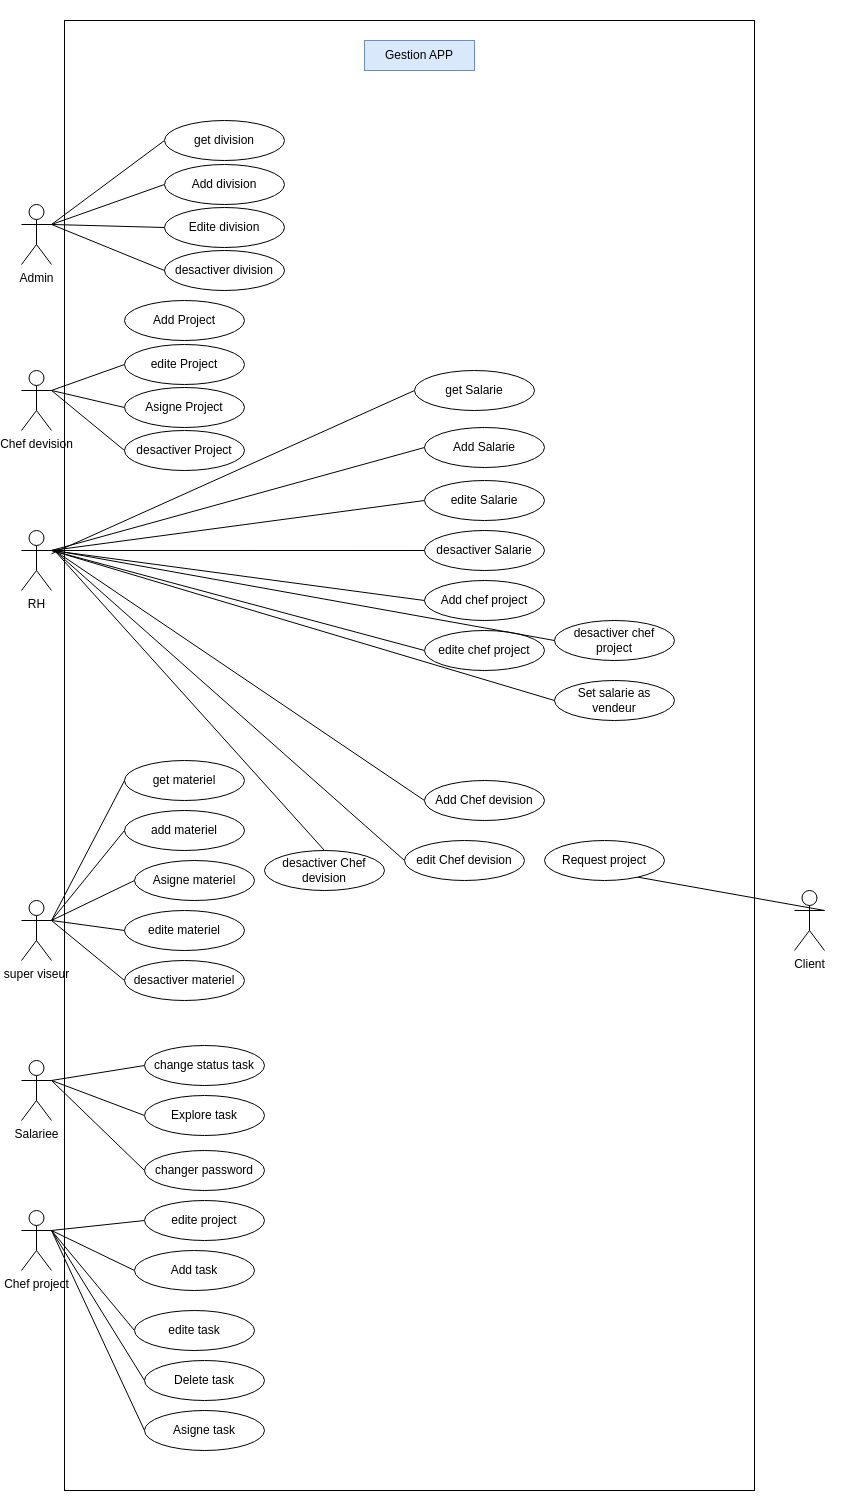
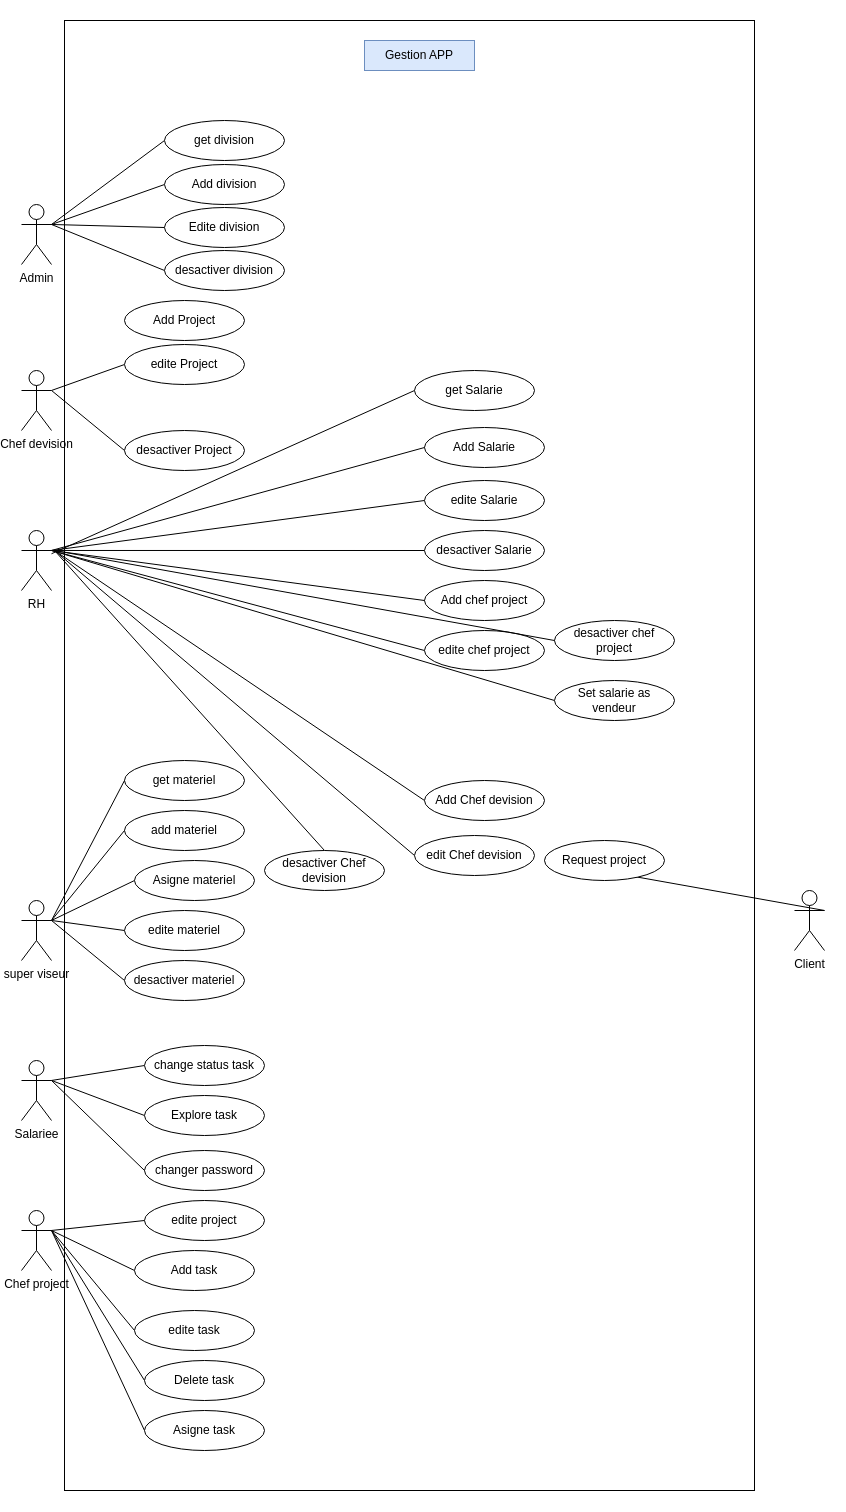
  <mxCell id="0" />
  <mxCell id="1" parent="0" />
  <mxCell id="2" value="" style="rounded=0;whiteSpace=wrap;html=1;" parent="1" vertex="1"><mxGeometry x="63" y="20" width="690" height="1470" as="geometry" /></mxCell>
  <mxCell id="3" style="edgeStyle=none;rounded=0;orthogonalLoop=1;jettySize=auto;html=1;exitX=1;exitY=0.333;exitDx=0;exitDy=0;exitPerimeter=0;entryX=0;entryY=0.5;entryDx=0;entryDy=0;endArrow=none;endFill=0;" parent="1" source="7" target="32" edge="1"><mxGeometry relative="1" as="geometry" /></mxCell>
  <mxCell id="4" style="edgeStyle=none;rounded=0;orthogonalLoop=1;jettySize=auto;html=1;exitX=1;exitY=0.333;exitDx=0;exitDy=0;exitPerimeter=0;entryX=0;entryY=0.5;entryDx=0;entryDy=0;endArrow=none;endFill=0;" parent="1" source="7" target="29" edge="1"><mxGeometry relative="1" as="geometry" /></mxCell>
  <mxCell id="5" style="edgeStyle=none;rounded=0;orthogonalLoop=1;jettySize=auto;html=1;exitX=1;exitY=0.333;exitDx=0;exitDy=0;exitPerimeter=0;entryX=0;entryY=0.5;entryDx=0;entryDy=0;endArrow=none;endFill=0;" parent="1" source="7" target="30" edge="1"><mxGeometry relative="1" as="geometry" /></mxCell>
  <mxCell id="6" style="edgeStyle=none;rounded=0;orthogonalLoop=1;jettySize=auto;html=1;exitX=1;exitY=0.333;exitDx=0;exitDy=0;exitPerimeter=0;entryX=0;entryY=0.5;entryDx=0;entryDy=0;endArrow=none;endFill=0;" parent="1" source="7" target="31" edge="1"><mxGeometry relative="1" as="geometry" /></mxCell>
  <mxCell id="7" value="Admin" style="shape=umlActor;verticalLabelPosition=bottom;verticalAlign=top;html=1;outlineConnect=0;" parent="1" vertex="1"><mxGeometry x="20" y="204" width="30" height="60" as="geometry" /></mxCell>
  <mxCell id="8" style="edgeStyle=none;rounded=0;orthogonalLoop=1;jettySize=auto;html=1;exitX=1;exitY=0.333;exitDx=0;exitDy=0;exitPerimeter=0;entryX=0;entryY=0.5;entryDx=0;entryDy=0;endArrow=none;endFill=0;" parent="1" source="11" target="44" edge="1"><mxGeometry relative="1" as="geometry" /></mxCell>
- <mxCell id="9" style="edgeStyle=none;rounded=0;orthogonalLoop=1;jettySize=auto;html=1;exitX=1;exitY=0.333;exitDx=0;exitDy=0;exitPerimeter=0;entryX=0;entryY=0.5;entryDx=0;entryDy=0;endArrow=none;endFill=0;" parent="1" source="11" target="45" edge="1"><mxGeometry relative="1" as="geometry" /></mxCell>
  <mxCell id="10" style="edgeStyle=none;rounded=0;orthogonalLoop=1;jettySize=auto;html=1;exitX=1;exitY=0.333;exitDx=0;exitDy=0;exitPerimeter=0;entryX=0;entryY=0.5;entryDx=0;entryDy=0;endArrow=none;endFill=0;" parent="1" source="11" target="47" edge="1"><mxGeometry relative="1" as="geometry" /></mxCell>
  <mxCell id="11" value="Chef devision" style="shape=umlActor;verticalLabelPosition=bottom;verticalAlign=top;html=1;outlineConnect=0;" parent="1" vertex="1"><mxGeometry x="20" y="370" width="30" height="60" as="geometry" /></mxCell>
  <mxCell id="12" style="edgeStyle=none;rounded=0;orthogonalLoop=1;jettySize=auto;html=1;exitX=1;exitY=0.333;exitDx=0;exitDy=0;exitPerimeter=0;entryX=0;entryY=0.5;entryDx=0;entryDy=0;endArrow=none;endFill=0;" parent="1" source="13" target="43" edge="1"><mxGeometry relative="1" as="geometry" /></mxCell>
  <mxCell id="13" value="RH" style="shape=umlActor;verticalLabelPosition=bottom;verticalAlign=top;html=1;outlineConnect=0;" parent="1" vertex="1"><mxGeometry x="20" y="530" width="30" height="60" as="geometry" /></mxCell>
  <mxCell id="14" style="edgeStyle=none;rounded=0;orthogonalLoop=1;jettySize=auto;html=1;exitX=1;exitY=0.333;exitDx=0;exitDy=0;exitPerimeter=0;entryX=0;entryY=0.5;entryDx=0;entryDy=0;endArrow=none;endFill=0;" parent="1" source="17" target="39" edge="1"><mxGeometry relative="1" as="geometry" /></mxCell>
  <mxCell id="15" style="edgeStyle=none;rounded=0;orthogonalLoop=1;jettySize=auto;html=1;exitX=1;exitY=0.333;exitDx=0;exitDy=0;exitPerimeter=0;entryX=0;entryY=0.5;entryDx=0;entryDy=0;endArrow=none;endFill=0;" parent="1" source="17" target="60" edge="1"><mxGeometry relative="1" as="geometry" /></mxCell>
  <mxCell id="16" style="edgeStyle=none;rounded=0;orthogonalLoop=1;jettySize=auto;html=1;exitX=1;exitY=0.333;exitDx=0;exitDy=0;exitPerimeter=0;entryX=0;entryY=0.5;entryDx=0;entryDy=0;endArrow=none;endFill=0;" parent="1" source="17" target="61" edge="1"><mxGeometry relative="1" as="geometry" /></mxCell>
  <mxCell id="17" value="super viseur" style="shape=umlActor;verticalLabelPosition=bottom;verticalAlign=top;html=1;outlineConnect=0;" parent="1" vertex="1"><mxGeometry x="20" y="900" width="30" height="60" as="geometry" /></mxCell>
  <mxCell id="18" style="edgeStyle=none;rounded=0;orthogonalLoop=1;jettySize=auto;html=1;exitX=1;exitY=0.333;exitDx=0;exitDy=0;exitPerimeter=0;entryX=0;entryY=0.5;entryDx=0;entryDy=0;endArrow=none;endFill=0;" parent="1" source="23" target="35" edge="1"><mxGeometry relative="1" as="geometry" /></mxCell>
  <mxCell id="19" style="edgeStyle=none;rounded=0;orthogonalLoop=1;jettySize=auto;html=1;exitX=1;exitY=0.333;exitDx=0;exitDy=0;exitPerimeter=0;entryX=0;entryY=0.5;entryDx=0;entryDy=0;endArrow=none;endFill=0;" parent="1" source="23" target="36" edge="1"><mxGeometry relative="1" as="geometry" /></mxCell>
  <mxCell id="20" style="edgeStyle=none;rounded=0;orthogonalLoop=1;jettySize=auto;html=1;exitX=1;exitY=0.333;exitDx=0;exitDy=0;exitPerimeter=0;entryX=0;entryY=0.5;entryDx=0;entryDy=0;endArrow=none;endFill=0;" parent="1" source="23" target="37" edge="1"><mxGeometry relative="1" as="geometry" /></mxCell>
  <mxCell id="21" style="edgeStyle=none;rounded=0;orthogonalLoop=1;jettySize=auto;html=1;exitX=1;exitY=0.333;exitDx=0;exitDy=0;exitPerimeter=0;entryX=0;entryY=0.5;entryDx=0;entryDy=0;endArrow=none;endFill=0;" parent="1" source="23" target="38" edge="1"><mxGeometry relative="1" as="geometry" /></mxCell>
  <mxCell id="22" style="edgeStyle=none;rounded=0;orthogonalLoop=1;jettySize=auto;html=1;exitX=1;exitY=0.333;exitDx=0;exitDy=0;exitPerimeter=0;entryX=0;entryY=0.5;entryDx=0;entryDy=0;endArrow=none;endFill=0;" parent="1" source="23" target="58" edge="1"><mxGeometry relative="1" as="geometry" /></mxCell>
  <mxCell id="23" value="Chef project" style="shape=umlActor;verticalLabelPosition=bottom;verticalAlign=top;html=1;outlineConnect=0;" parent="1" vertex="1"><mxGeometry x="20" y="1210" width="30" height="60" as="geometry" /></mxCell>
  <mxCell id="24" style="edgeStyle=none;rounded=0;orthogonalLoop=1;jettySize=auto;html=1;exitX=1;exitY=0.333;exitDx=0;exitDy=0;exitPerimeter=0;entryX=0;entryY=0.5;entryDx=0;entryDy=0;endArrow=none;endFill=0;" parent="1" source="26" target="34" edge="1"><mxGeometry relative="1" as="geometry" /></mxCell>
  <mxCell id="25" style="edgeStyle=none;rounded=0;orthogonalLoop=1;jettySize=auto;html=1;exitX=1;exitY=0.333;exitDx=0;exitDy=0;exitPerimeter=0;entryX=0;entryY=0.5;entryDx=0;entryDy=0;endArrow=none;endFill=0;" parent="1" source="26" target="33" edge="1"><mxGeometry relative="1" as="geometry" /></mxCell>
  <mxCell id="26" value="Salariee" style="shape=umlActor;verticalLabelPosition=bottom;verticalAlign=top;html=1;outlineConnect=0;" parent="1" vertex="1"><mxGeometry x="20" y="1060" width="30" height="60" as="geometry" /></mxCell>
  <mxCell id="27" style="edgeStyle=none;rounded=0;orthogonalLoop=1;jettySize=auto;html=1;exitX=1;exitY=0.333;exitDx=0;exitDy=0;exitPerimeter=0;entryX=0;entryY=0.5;entryDx=0;entryDy=0;endArrow=none;endFill=0;" parent="1" source="28" target="40" edge="1"><mxGeometry relative="1" as="geometry" /></mxCell>
  <mxCell id="28" value="Client" style="shape=umlActor;verticalLabelPosition=bottom;verticalAlign=top;html=1;outlineConnect=0;" parent="1" vertex="1"><mxGeometry x="793" y="890" width="30" height="60" as="geometry" /></mxCell>
  <mxCell id="29" value="Add division" style="ellipse;whiteSpace=wrap;html=1;" parent="1" vertex="1"><mxGeometry x="163" y="164" width="120" height="40" as="geometry" /></mxCell>
  <mxCell id="30" value="Edite division" style="ellipse;whiteSpace=wrap;html=1;" parent="1" vertex="1"><mxGeometry x="163" y="207" width="120" height="40" as="geometry" /></mxCell>
  <mxCell id="31" value="desactiver division" style="ellipse;whiteSpace=wrap;html=1;" parent="1" vertex="1"><mxGeometry x="163" y="250" width="120" height="40" as="geometry" /></mxCell>
  <mxCell id="32" value="get division" style="ellipse;whiteSpace=wrap;html=1;" parent="1" vertex="1"><mxGeometry x="163" y="120" width="120" height="40" as="geometry" /></mxCell>
  <mxCell id="33" value="Explore task" style="ellipse;whiteSpace=wrap;html=1;" parent="1" vertex="1"><mxGeometry x="143" y="1095" width="120" height="40" as="geometry" /></mxCell>
  <mxCell id="34" value="change status task" style="ellipse;whiteSpace=wrap;html=1;" parent="1" vertex="1"><mxGeometry x="143" y="1045" width="120" height="40" as="geometry" /></mxCell>
  <mxCell id="35" value="edite project" style="ellipse;whiteSpace=wrap;html=1;" parent="1" vertex="1"><mxGeometry x="143" y="1200" width="120" height="40" as="geometry" /></mxCell>
  <mxCell id="36" value="edite task" style="ellipse;whiteSpace=wrap;html=1;" parent="1" vertex="1"><mxGeometry x="133" y="1310" width="120" height="40" as="geometry" /></mxCell>
  <mxCell id="37" value="Add task" style="ellipse;whiteSpace=wrap;html=1;" parent="1" vertex="1"><mxGeometry x="133" y="1250" width="120" height="40" as="geometry" /></mxCell>
  <mxCell id="38" value="Asigne task" style="ellipse;whiteSpace=wrap;html=1;" parent="1" vertex="1"><mxGeometry x="143" y="1410" width="120" height="40" as="geometry" /></mxCell>
  <mxCell id="39" value="Asigne materiel" style="ellipse;whiteSpace=wrap;html=1;" parent="1" vertex="1"><mxGeometry x="133" y="860" width="120" height="40" as="geometry" /></mxCell>
  <mxCell id="40" value="Request project" style="ellipse;whiteSpace=wrap;html=1;" parent="1" vertex="1"><mxGeometry x="543" y="840" width="120" height="40" as="geometry" /></mxCell>
  <mxCell id="41" value="Add Salarie" style="ellipse;whiteSpace=wrap;html=1;" parent="1" vertex="1"><mxGeometry x="423" y="427" width="120" height="40" as="geometry" /></mxCell>
  <mxCell id="42" value="Add chef project" style="ellipse;whiteSpace=wrap;html=1;" parent="1" vertex="1"><mxGeometry x="423" y="580" width="120" height="40" as="geometry" /></mxCell>
  <mxCell id="43" value="Set salarie as vendeur" style="ellipse;whiteSpace=wrap;html=1;" parent="1" vertex="1"><mxGeometry x="553" y="680" width="120" height="40" as="geometry" /></mxCell>
  <mxCell id="44" value="edite Project" style="ellipse;whiteSpace=wrap;html=1;" parent="1" vertex="1"><mxGeometry x="123" y="344" width="120" height="40" as="geometry" /></mxCell>
- <mxCell id="45" value="Asigne Project" style="ellipse;whiteSpace=wrap;html=1;" parent="1" vertex="1"><mxGeometry x="123" y="387" width="120" height="40" as="geometry" /></mxCell>
  <mxCell id="46" value="Add Project" style="ellipse;whiteSpace=wrap;html=1;" parent="1" vertex="1"><mxGeometry x="123" y="300" width="120" height="40" as="geometry" /></mxCell>
  <mxCell id="47" value="desactiver Project" style="ellipse;whiteSpace=wrap;html=1;" parent="1" vertex="1"><mxGeometry x="123" y="430" width="120" height="40" as="geometry" /></mxCell>
  <mxCell id="48" style="edgeStyle=none;rounded=0;orthogonalLoop=1;jettySize=auto;html=1;entryX=0;entryY=0.5;entryDx=0;entryDy=0;endArrow=none;endFill=0;" parent="1" source="13" target="55" edge="1"><mxGeometry relative="1" as="geometry"><mxPoint x="253" y="510" as="sourcePoint" /></mxGeometry></mxCell>
  <mxCell id="49" style="edgeStyle=none;rounded=0;orthogonalLoop=1;jettySize=auto;html=1;exitX=1;exitY=0.333;exitDx=0;exitDy=0;entryX=0;entryY=0.5;entryDx=0;entryDy=0;endArrow=none;endFill=0;exitPerimeter=0;" parent="1" source="13" target="41" edge="1"><mxGeometry relative="1" as="geometry"><mxPoint x="253" y="510" as="sourcePoint" /></mxGeometry></mxCell>
  <mxCell id="50" style="edgeStyle=none;rounded=0;orthogonalLoop=1;jettySize=auto;html=1;exitX=1;exitY=0.333;exitDx=0;exitDy=0;entryX=0;entryY=0.5;entryDx=0;entryDy=0;endArrow=none;endFill=0;exitPerimeter=0;" parent="1" source="13" target="54" edge="1"><mxGeometry relative="1" as="geometry"><mxPoint x="253" y="510" as="sourcePoint" /></mxGeometry></mxCell>
  <mxCell id="51" style="edgeStyle=none;rounded=0;orthogonalLoop=1;jettySize=auto;html=1;exitX=1;exitY=0.333;exitDx=0;exitDy=0;entryX=0;entryY=0.5;entryDx=0;entryDy=0;endArrow=none;endFill=0;exitPerimeter=0;" parent="1" source="13" target="56" edge="1"><mxGeometry relative="1" as="geometry"><mxPoint x="253" y="510" as="sourcePoint" /></mxGeometry></mxCell>
  <mxCell id="52" style="edgeStyle=none;rounded=0;orthogonalLoop=1;jettySize=auto;html=1;exitX=1;exitY=0.333;exitDx=0;exitDy=0;entryX=0;entryY=0.5;entryDx=0;entryDy=0;endArrow=none;endFill=0;exitPerimeter=0;" parent="1" source="13" target="42" edge="1"><mxGeometry relative="1" as="geometry"><mxPoint x="253" y="570" as="sourcePoint" /></mxGeometry></mxCell>
  <mxCell id="53" style="edgeStyle=none;rounded=0;orthogonalLoop=1;jettySize=auto;html=1;exitX=1;exitY=0.333;exitDx=0;exitDy=0;entryX=0;entryY=0.5;entryDx=0;entryDy=0;endArrow=none;endFill=0;exitPerimeter=0;" parent="1" source="13" target="57" edge="1"><mxGeometry relative="1" as="geometry"><mxPoint x="253" y="570" as="sourcePoint" /></mxGeometry></mxCell>
  <mxCell id="54" value="edite Salarie" style="ellipse;whiteSpace=wrap;html=1;" parent="1" vertex="1"><mxGeometry x="423" y="480" width="120" height="40" as="geometry" /></mxCell>
  <mxCell id="55" value="get Salarie" style="ellipse;whiteSpace=wrap;html=1;" parent="1" vertex="1"><mxGeometry x="413" y="370" width="120" height="40" as="geometry" /></mxCell>
  <mxCell id="56" value="desactiver Salarie" style="ellipse;whiteSpace=wrap;html=1;" parent="1" vertex="1"><mxGeometry x="423" y="530" width="120" height="40" as="geometry" /></mxCell>
  <mxCell id="57" value="edite chef project" style="ellipse;whiteSpace=wrap;html=1;" parent="1" vertex="1"><mxGeometry x="423" y="630" width="120" height="40" as="geometry" /></mxCell>
  <mxCell id="58" value="Delete task" style="ellipse;whiteSpace=wrap;html=1;" parent="1" vertex="1"><mxGeometry x="143" y="1360" width="120" height="40" as="geometry" /></mxCell>
  <mxCell id="59" style="edgeStyle=none;rounded=0;orthogonalLoop=1;jettySize=auto;html=1;exitX=0;exitY=0.333;exitDx=0;exitDy=0;exitPerimeter=0;endArrow=none;endFill=0;" parent="1" source="28" target="28" edge="1"><mxGeometry relative="1" as="geometry" /></mxCell>
  <mxCell id="60" value="edite materiel" style="ellipse;whiteSpace=wrap;html=1;" parent="1" vertex="1"><mxGeometry x="123" y="910" width="120" height="40" as="geometry" /></mxCell>
  <mxCell id="61" value="desactiver materiel" style="ellipse;whiteSpace=wrap;html=1;" parent="1" vertex="1"><mxGeometry x="123" y="960" width="120" height="40" as="geometry" /></mxCell>
  <mxCell id="62" value="Gestion APP" style="text;html=1;strokeColor=#6c8ebf;fillColor=#dae8fc;align=center;verticalAlign=middle;whiteSpace=wrap;rounded=0;" parent="1" vertex="1"><mxGeometry x="363" y="40" width="110" height="30" as="geometry" /></mxCell>
  <mxCell id="63" style="edgeStyle=none;rounded=0;orthogonalLoop=1;jettySize=auto;html=1;exitX=0;exitY=0.5;exitDx=0;exitDy=0;endArrow=none;endFill=0;" parent="1" source="64" edge="1"><mxGeometry relative="1" as="geometry"><mxPoint x="53" y="550" as="targetPoint" /></mxGeometry></mxCell>
  <mxCell id="64" value="Add Chef devision" style="ellipse;whiteSpace=wrap;html=1;" parent="1" vertex="1"><mxGeometry x="423" y="780" width="120" height="40" as="geometry" /></mxCell>
  <mxCell id="65" style="edgeStyle=none;rounded=0;orthogonalLoop=1;jettySize=auto;html=1;exitX=0;exitY=0.5;exitDx=0;exitDy=0;endArrow=none;endFill=0;" parent="1" source="66" edge="1"><mxGeometry relative="1" as="geometry"><mxPoint x="53" y="550" as="targetPoint" /></mxGeometry></mxCell>
- <mxCell id="66" value="edit Chef devision" style="ellipse;whiteSpace=wrap;html=1;" parent="1" vertex="1"><mxGeometry x="403" y="840" width="120" height="40" as="geometry" /></mxCell>
+ <mxCell id="66" value="edit Chef devision" style="ellipse;whiteSpace=wrap;html=1;" parent="1" vertex="1"><mxGeometry x="413" y="835" width="120" height="40" as="geometry" /></mxCell>
  <mxCell id="67" style="edgeStyle=none;rounded=0;orthogonalLoop=1;jettySize=auto;html=1;exitX=0.5;exitY=0;exitDx=0;exitDy=0;endArrow=none;endFill=0;" parent="1" source="68" edge="1"><mxGeometry relative="1" as="geometry"><mxPoint x="53" y="550" as="targetPoint" /></mxGeometry></mxCell>
  <mxCell id="68" value="desactiver Chef devision" style="ellipse;whiteSpace=wrap;html=1;" parent="1" vertex="1"><mxGeometry x="263" y="850" width="120" height="40" as="geometry" /></mxCell>
  <mxCell id="69" value="add materiel" style="ellipse;whiteSpace=wrap;html=1;" parent="1" vertex="1"><mxGeometry x="123" y="810" width="120" height="40" as="geometry" /></mxCell>
  <mxCell id="70" style="edgeStyle=none;rounded=0;orthogonalLoop=1;jettySize=auto;html=1;exitX=1;exitY=0.333;exitDx=0;exitDy=0;exitPerimeter=0;entryX=0;entryY=0.5;entryDx=0;entryDy=0;endArrow=none;endFill=0;" parent="1" source="17" target="69" edge="1"><mxGeometry relative="1" as="geometry"><mxPoint x="60" y="930" as="sourcePoint" /><mxPoint x="143" y="890" as="targetPoint" /></mxGeometry></mxCell>
  <mxCell id="71" value="get materiel" style="ellipse;whiteSpace=wrap;html=1;" parent="1" vertex="1"><mxGeometry x="123" y="760" width="120" height="40" as="geometry" /></mxCell>
  <mxCell id="72" style="edgeStyle=none;rounded=0;orthogonalLoop=1;jettySize=auto;html=1;exitX=1;exitY=0.333;exitDx=0;exitDy=0;exitPerimeter=0;entryX=0;entryY=0.5;entryDx=0;entryDy=0;endArrow=none;endFill=0;" parent="1" source="17" target="71" edge="1"><mxGeometry relative="1" as="geometry"><mxPoint x="60" y="930" as="sourcePoint" /><mxPoint x="133" y="840" as="targetPoint" /></mxGeometry></mxCell>
  <mxCell id="73" value="desactiver chef project" style="ellipse;whiteSpace=wrap;html=1;" parent="1" vertex="1"><mxGeometry x="553" y="620" width="120" height="40" as="geometry" /></mxCell>
  <mxCell id="74" style="edgeStyle=none;rounded=0;orthogonalLoop=1;jettySize=auto;html=1;entryX=0;entryY=0.5;entryDx=0;entryDy=0;endArrow=none;endFill=0;" parent="1" target="73" edge="1"><mxGeometry relative="1" as="geometry"><mxPoint x="53" y="550" as="sourcePoint" /><mxPoint x="433" y="660" as="targetPoint" /></mxGeometry></mxCell>
  <mxCell id="75" value="changer password" style="ellipse;whiteSpace=wrap;html=1;" vertex="1" parent="1"><mxGeometry x="143" y="1150" width="120" height="40" as="geometry" /></mxCell>
  <mxCell id="76" style="edgeStyle=none;rounded=0;orthogonalLoop=1;jettySize=auto;html=1;exitX=1;exitY=0.333;exitDx=0;exitDy=0;exitPerimeter=0;entryX=0;entryY=0.5;entryDx=0;entryDy=0;endArrow=none;endFill=0;" edge="1" parent="1" source="26" target="75"><mxGeometry relative="1" as="geometry"><mxPoint x="60" y="1090" as="sourcePoint" /><mxPoint x="153" y="1125" as="targetPoint" /></mxGeometry></mxCell>
